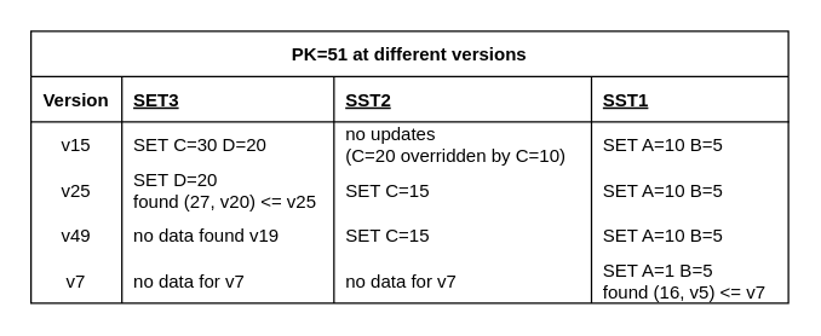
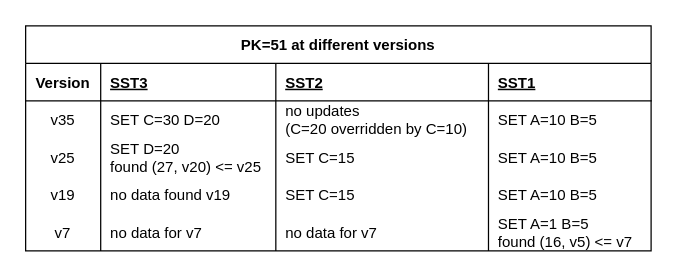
  <mxCell id="0" />
  <mxCell id="1" parent="0" />
  <mxCell id="2" value="PK=51 at different versions" style="shape=table;startSize=30;container=1;collapsible=1;childLayout=tableLayout;fixedRows=1;rowLines=0;fontStyle=1;align=center;resizeLast=1;" vertex="1" parent="1"><mxGeometry x="20" y="20" width="500" height="180" as="geometry" /></mxCell>
  <mxCell id="3" value="" style="shape=tableRow;horizontal=0;startSize=0;swimlaneHead=0;swimlaneBody=0;fillColor=none;collapsible=0;dropTarget=0;points=[[0,0.5],[1,0.5]];portConstraint=eastwest;top=0;left=0;right=0;bottom=1;" vertex="1" parent="2"><mxGeometry y="30" width="500" height="30" as="geometry" /></mxCell>
  <mxCell id="4" value="Version" style="shape=partialRectangle;connectable=0;fillColor=none;top=0;left=0;bottom=0;right=0;fontStyle=1;overflow=hidden;" vertex="1" parent="3"><mxGeometry width="60" height="30" as="geometry"><mxRectangle width="60" height="30" as="alternateBounds" /></mxGeometry></mxCell>
- <mxCell id="5" value="SET3" style="shape=partialRectangle;connectable=0;fillColor=none;top=0;left=0;bottom=0;right=0;align=left;spacingLeft=6;fontStyle=5;overflow=hidden;" vertex="1" parent="3"><mxGeometry x="60" width="140" height="30" as="geometry"><mxRectangle width="140" height="30" as="alternateBounds" /></mxGeometry></mxCell>
+ <mxCell id="5" value="SST3" style="shape=partialRectangle;connectable=0;fillColor=none;top=0;left=0;bottom=0;right=0;align=left;spacingLeft=6;fontStyle=5;overflow=hidden;" vertex="1" parent="3"><mxGeometry x="60" width="140" height="30" as="geometry"><mxRectangle width="140" height="30" as="alternateBounds" /></mxGeometry></mxCell>
  <mxCell id="6" value="SST2" style="shape=partialRectangle;connectable=0;fillColor=none;top=0;left=0;bottom=0;right=0;align=left;spacingLeft=6;fontStyle=5;overflow=hidden;" vertex="1" parent="3"><mxGeometry x="200" width="170" height="30" as="geometry"><mxRectangle width="170" height="30" as="alternateBounds" /></mxGeometry></mxCell>
  <mxCell id="7" value="SST1" style="shape=partialRectangle;connectable=0;fillColor=none;top=0;left=0;bottom=0;right=0;align=left;spacingLeft=6;fontStyle=5;overflow=hidden;" vertex="1" parent="3"><mxGeometry x="370" width="130" height="30" as="geometry"><mxRectangle width="130" height="30" as="alternateBounds" /></mxGeometry></mxCell>
  <mxCell id="8" value="" style="shape=tableRow;horizontal=0;startSize=0;swimlaneHead=0;swimlaneBody=0;fillColor=none;collapsible=0;dropTarget=0;points=[[0,0.5],[1,0.5]];portConstraint=eastwest;top=0;left=0;right=0;bottom=0;" vertex="1" parent="2"><mxGeometry y="60" width="500" height="30" as="geometry" /></mxCell>
- <mxCell id="9" value="v15" style="shape=partialRectangle;connectable=0;fillColor=none;top=0;left=0;bottom=0;right=0;editable=1;overflow=hidden;" vertex="1" parent="8"><mxGeometry width="60" height="30" as="geometry"><mxRectangle width="60" height="30" as="alternateBounds" /></mxGeometry></mxCell>
+ <mxCell id="9" value="v35" style="shape=partialRectangle;connectable=0;fillColor=none;top=0;left=0;bottom=0;right=0;editable=1;overflow=hidden;" vertex="1" parent="8"><mxGeometry width="60" height="30" as="geometry"><mxRectangle width="60" height="30" as="alternateBounds" /></mxGeometry></mxCell>
  <mxCell id="10" value="SET C=30 D=20" style="shape=partialRectangle;connectable=0;fillColor=none;top=0;left=0;bottom=0;right=0;align=left;spacingLeft=6;overflow=hidden;" vertex="1" parent="8"><mxGeometry x="60" width="140" height="30" as="geometry"><mxRectangle width="140" height="30" as="alternateBounds" /></mxGeometry></mxCell>
  <mxCell id="11" value="no updates&#10;(C=20 overridden by C=10)" style="shape=partialRectangle;connectable=0;fillColor=none;top=0;left=0;bottom=0;right=0;align=left;spacingLeft=6;overflow=hidden;" vertex="1" parent="8"><mxGeometry x="200" width="170" height="30" as="geometry"><mxRectangle width="170" height="30" as="alternateBounds" /></mxGeometry></mxCell>
  <mxCell id="12" value="SET A=10 B=5" style="shape=partialRectangle;connectable=0;fillColor=none;top=0;left=0;bottom=0;right=0;align=left;spacingLeft=6;overflow=hidden;" vertex="1" parent="8"><mxGeometry x="370" width="130" height="30" as="geometry"><mxRectangle width="130" height="30" as="alternateBounds" /></mxGeometry></mxCell>
  <mxCell id="13" value="" style="shape=tableRow;horizontal=0;startSize=0;swimlaneHead=0;swimlaneBody=0;fillColor=none;collapsible=0;dropTarget=0;points=[[0,0.5],[1,0.5]];portConstraint=eastwest;top=0;left=0;right=0;bottom=0;" vertex="1" parent="2"><mxGeometry y="90" width="500" height="30" as="geometry" /></mxCell>
  <mxCell id="14" value="v25" style="shape=partialRectangle;connectable=0;fillColor=none;top=0;left=0;bottom=0;right=0;editable=1;overflow=hidden;" vertex="1" parent="13"><mxGeometry width="60" height="30" as="geometry"><mxRectangle width="60" height="30" as="alternateBounds" /></mxGeometry></mxCell>
  <mxCell id="15" value="SET D=20&#10;found (27, v20) &lt;= v25" style="shape=partialRectangle;connectable=0;fillColor=none;top=0;left=0;bottom=0;right=0;align=left;spacingLeft=6;overflow=hidden;" vertex="1" parent="13"><mxGeometry x="60" width="140" height="30" as="geometry"><mxRectangle width="140" height="30" as="alternateBounds" /></mxGeometry></mxCell>
  <mxCell id="16" value="SET C=15" style="shape=partialRectangle;connectable=0;fillColor=none;top=0;left=0;bottom=0;right=0;align=left;spacingLeft=6;overflow=hidden;" vertex="1" parent="13"><mxGeometry x="200" width="170" height="30" as="geometry"><mxRectangle width="170" height="30" as="alternateBounds" /></mxGeometry></mxCell>
  <mxCell id="17" value="SET A=10 B=5" style="shape=partialRectangle;connectable=0;fillColor=none;top=0;left=0;bottom=0;right=0;align=left;spacingLeft=6;overflow=hidden;" vertex="1" parent="13"><mxGeometry x="370" width="130" height="30" as="geometry"><mxRectangle width="130" height="30" as="alternateBounds" /></mxGeometry></mxCell>
  <mxCell id="18" value="" style="shape=tableRow;horizontal=0;startSize=0;swimlaneHead=0;swimlaneBody=0;fillColor=none;collapsible=0;dropTarget=0;points=[[0,0.5],[1,0.5]];portConstraint=eastwest;top=0;left=0;right=0;bottom=0;" vertex="1" parent="2"><mxGeometry y="120" width="500" height="30" as="geometry" /></mxCell>
- <mxCell id="19" value="v49" style="shape=partialRectangle;connectable=0;fillColor=none;top=0;left=0;bottom=0;right=0;editable=1;overflow=hidden;" vertex="1" parent="18"><mxGeometry width="60" height="30" as="geometry"><mxRectangle width="60" height="30" as="alternateBounds" /></mxGeometry></mxCell>
+ <mxCell id="19" value="v19" style="shape=partialRectangle;connectable=0;fillColor=none;top=0;left=0;bottom=0;right=0;editable=1;overflow=hidden;" vertex="1" parent="18"><mxGeometry width="60" height="30" as="geometry"><mxRectangle width="60" height="30" as="alternateBounds" /></mxGeometry></mxCell>
  <mxCell id="20" value="no data found v19" style="shape=partialRectangle;connectable=0;fillColor=none;top=0;left=0;bottom=0;right=0;align=left;spacingLeft=6;overflow=hidden;" vertex="1" parent="18"><mxGeometry x="60" width="140" height="30" as="geometry"><mxRectangle width="140" height="30" as="alternateBounds" /></mxGeometry></mxCell>
  <mxCell id="21" value="SET C=15" style="shape=partialRectangle;connectable=0;fillColor=none;top=0;left=0;bottom=0;right=0;align=left;spacingLeft=6;overflow=hidden;" vertex="1" parent="18"><mxGeometry x="200" width="170" height="30" as="geometry"><mxRectangle width="170" height="30" as="alternateBounds" /></mxGeometry></mxCell>
  <mxCell id="22" value="SET A=10 B=5" style="shape=partialRectangle;connectable=0;fillColor=none;top=0;left=0;bottom=0;right=0;align=left;spacingLeft=6;overflow=hidden;" vertex="1" parent="18"><mxGeometry x="370" width="130" height="30" as="geometry"><mxRectangle width="130" height="30" as="alternateBounds" /></mxGeometry></mxCell>
  <mxCell id="23" style="shape=tableRow;horizontal=0;startSize=0;swimlaneHead=0;swimlaneBody=0;fillColor=none;collapsible=0;dropTarget=0;points=[[0,0.5],[1,0.5]];portConstraint=eastwest;top=0;left=0;right=0;bottom=0;" vertex="1" parent="2"><mxGeometry y="150" width="500" height="30" as="geometry" /></mxCell>
  <mxCell id="24" value="v7" style="shape=partialRectangle;connectable=0;fillColor=none;top=0;left=0;bottom=0;right=0;editable=1;overflow=hidden;" vertex="1" parent="23"><mxGeometry width="60" height="30" as="geometry"><mxRectangle width="60" height="30" as="alternateBounds" /></mxGeometry></mxCell>
  <mxCell id="25" value="no data for v7" style="shape=partialRectangle;connectable=0;fillColor=none;top=0;left=0;bottom=0;right=0;align=left;spacingLeft=6;overflow=hidden;" vertex="1" parent="23"><mxGeometry x="60" width="140" height="30" as="geometry"><mxRectangle width="140" height="30" as="alternateBounds" /></mxGeometry></mxCell>
  <mxCell id="26" value="no data for v7" style="shape=partialRectangle;connectable=0;fillColor=none;top=0;left=0;bottom=0;right=0;align=left;spacingLeft=6;overflow=hidden;" vertex="1" parent="23"><mxGeometry x="200" width="170" height="30" as="geometry"><mxRectangle width="170" height="30" as="alternateBounds" /></mxGeometry></mxCell>
  <mxCell id="27" value="SET A=1 B=5&#10;found (16, v5) &lt;= v7" style="shape=partialRectangle;connectable=0;fillColor=none;top=0;left=0;bottom=0;right=0;align=left;spacingLeft=6;overflow=hidden;" vertex="1" parent="23"><mxGeometry x="370" width="130" height="30" as="geometry"><mxRectangle width="130" height="30" as="alternateBounds" /></mxGeometry></mxCell>
